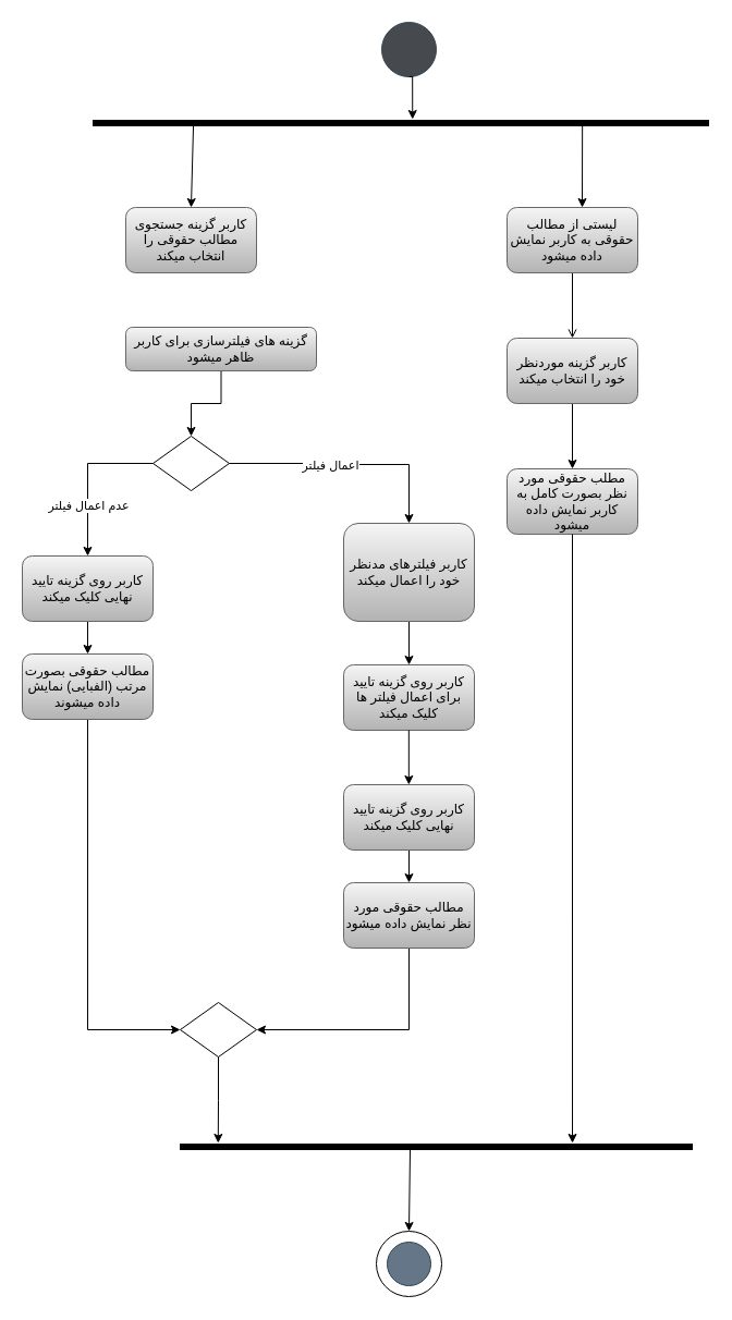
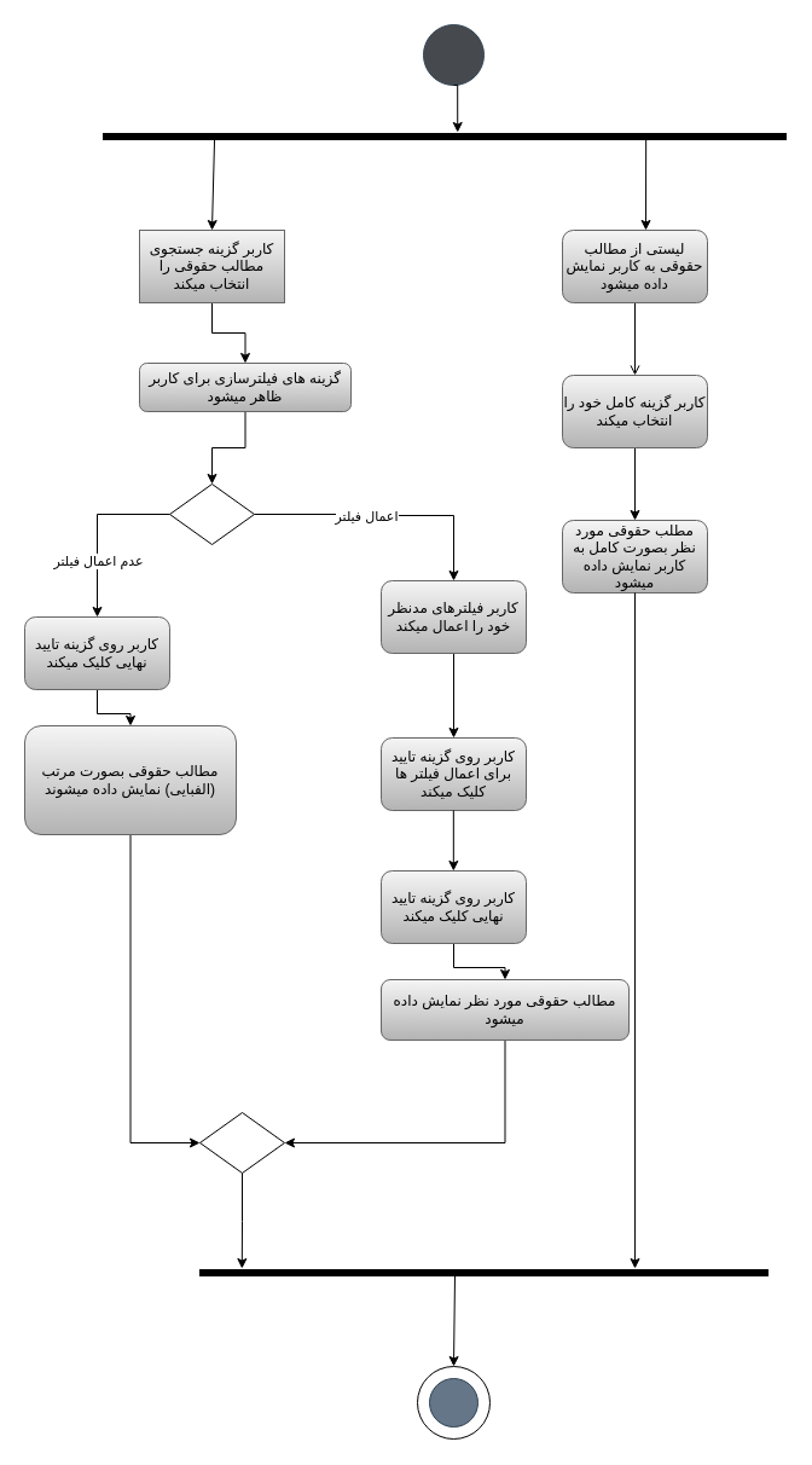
  <mxCell id="0" />
  <mxCell id="1" parent="0" />
- <mxCell id="3" value="کاربر گزینه جستجوی مطالب حقوقی را انتخاب میکند" style="rounded=1;whiteSpace=wrap;html=1;fillColor=#f5f5f5;gradientColor=#b3b3b3;strokeColor=#666666;" parent="1" vertex="1"><mxGeometry x="115" y="190" width="120" height="60" as="geometry" /></mxCell>
+ <mxCell id="2" style="edgeStyle=orthogonalEdgeStyle;rounded=0;orthogonalLoop=1;jettySize=auto;html=1;exitX=0.5;exitY=1;exitDx=0;exitDy=0;entryX=0.5;entryY=0;entryDx=0;entryDy=0;" parent="1" source="3" target="6" edge="1"><mxGeometry relative="1" as="geometry" /></mxCell>
+ <mxCell id="3" value="کاربر گزینه جستجوی مطالب حقوقی را انتخاب میکند" style="whiteSpace=wrap;html=1;fillColor=#f5f5f5;gradientColor=#b3b3b3;strokeColor=#666666;rounded=0;" parent="1" vertex="1"><mxGeometry x="115" y="190" width="120" height="60" as="geometry" /></mxCell>
  <mxCell id="4" value="" style="ellipse;whiteSpace=wrap;html=1;aspect=fixed;fillColor=light-dark(#464a4e, #7d8c9b);strokeColor=#314354;fontColor=#ffffff;" parent="1" vertex="1"><mxGeometry x="350" width="50" height="50" as="geometry" y="20" /></mxCell>
  <mxCell id="5" style="edgeStyle=orthogonalEdgeStyle;rounded=0;orthogonalLoop=1;jettySize=auto;html=1;exitX=0.5;exitY=1;exitDx=0;exitDy=0;entryX=0.5;entryY=0;entryDx=0;entryDy=0;" parent="1" source="6" target="11" edge="1"><mxGeometry relative="1" as="geometry" /></mxCell>
  <mxCell id="6" value="گزینه های فیلترسازی برای کاربر ظاهر میشود" style="rounded=1;whiteSpace=wrap;html=1;fillColor=#f5f5f5;gradientColor=#b3b3b3;strokeColor=#666666;" parent="1" vertex="1"><mxGeometry x="115" y="300" width="175" height="40" as="geometry" /></mxCell>
  <mxCell id="7" style="edgeStyle=orthogonalEdgeStyle;rounded=0;orthogonalLoop=1;jettySize=auto;html=1;exitX=1;exitY=0.5;exitDx=0;exitDy=0;entryX=0.5;entryY=0;entryDx=0;entryDy=0;" parent="1" source="11" target="13" edge="1"><mxGeometry relative="1" as="geometry"><mxPoint x="375" y="425" as="targetPoint" /><Array as="points"><mxPoint x="293" y="425" /><mxPoint x="293" y="426" /><mxPoint x="375" y="426" /></Array></mxGeometry></mxCell>
  <mxCell id="8" value="اعمال فیلتر" style="edgeLabel;html=1;align=center;verticalAlign=middle;resizable=0;points=[];" parent="7" vertex="1" connectable="0"><mxGeometry x="-0.154" relative="1" as="geometry"><mxPoint as="offset" /></mxGeometry></mxCell>
  <mxCell id="9" style="edgeStyle=orthogonalEdgeStyle;rounded=0;orthogonalLoop=1;jettySize=auto;html=1;exitX=0;exitY=0.5;exitDx=0;exitDy=0;entryX=0.5;entryY=0;entryDx=0;entryDy=0;" parent="1" source="11" target="21" edge="1"><mxGeometry relative="1" as="geometry" /></mxCell>
  <mxCell id="10" value="عدم اعمال فیلتر" style="edgeLabel;html=1;align=center;verticalAlign=middle;resizable=0;points=[];" parent="9" vertex="1" connectable="0"><mxGeometry x="0.353" relative="1" as="geometry"><mxPoint as="offset" /></mxGeometry></mxCell>
  <mxCell id="11" value="" style="rhombus;whiteSpace=wrap;html=1;" parent="1" vertex="1"><mxGeometry x="140" y="400" width="70" height="50" as="geometry" /></mxCell>
  <mxCell id="12" style="edgeStyle=orthogonalEdgeStyle;rounded=0;orthogonalLoop=1;jettySize=auto;html=1;exitX=0.5;exitY=1;exitDx=0;exitDy=0;" parent="1" source="13" target="14" edge="1"><mxGeometry relative="1" as="geometry" /></mxCell>
- <mxCell id="13" value="کاربر فیلترهای مدنظر خود را اعمال میکند" style="rounded=1;whiteSpace=wrap;html=1;fillColor=#f5f5f5;gradientColor=#b3b3b3;strokeColor=#666666;" parent="1" vertex="1"><mxGeometry x="315" y="480" width="120" height="90" as="geometry" /></mxCell>
+ <mxCell id="13" value="کاربر فیلترهای مدنظر خود را اعمال میکند" style="rounded=1;whiteSpace=wrap;html=1;fillColor=#f5f5f5;gradientColor=#b3b3b3;strokeColor=#666666;" parent="1" vertex="1"><mxGeometry x="315" y="480" width="120" height="60" as="geometry" /></mxCell>
  <mxCell id="14" value="کاربر روی گزینه تایید برای اعمال فیلتر ها کلیک میکند" style="rounded=1;whiteSpace=wrap;html=1;fillColor=#f5f5f5;gradientColor=#b3b3b3;strokeColor=#666666;" parent="1" vertex="1"><mxGeometry x="315" y="610" width="120" height="60" as="geometry" /></mxCell>
  <mxCell id="15" style="edgeStyle=orthogonalEdgeStyle;rounded=0;orthogonalLoop=1;jettySize=auto;html=1;exitX=0.5;exitY=1;exitDx=0;exitDy=0;" parent="1" edge="1"><mxGeometry relative="1" as="geometry"><mxPoint x="374.84" y="720" as="targetPoint" /><mxPoint x="374.84" y="670" as="sourcePoint" /></mxGeometry></mxCell>
  <mxCell id="16" style="edgeStyle=orthogonalEdgeStyle;rounded=0;orthogonalLoop=1;jettySize=auto;html=1;exitX=0.5;exitY=1;exitDx=0;exitDy=0;entryX=0.5;entryY=0;entryDx=0;entryDy=0;" parent="1" source="17" target="19" edge="1"><mxGeometry relative="1" as="geometry" /></mxCell>
  <mxCell id="17" value="کاربر روی گزینه تایید نهایی کلیک میکند" style="rounded=1;whiteSpace=wrap;html=1;fillColor=#f5f5f5;gradientColor=#b3b3b3;strokeColor=#666666;" parent="1" vertex="1"><mxGeometry x="315" y="720" width="120" height="60" as="geometry" /></mxCell>
  <mxCell id="18" style="edgeStyle=orthogonalEdgeStyle;rounded=0;orthogonalLoop=1;jettySize=auto;html=1;exitX=0.5;exitY=1;exitDx=0;exitDy=0;entryX=1;entryY=0.5;entryDx=0;entryDy=0;" parent="1" source="19" target="24" edge="1"><mxGeometry relative="1" as="geometry" /></mxCell>
- <mxCell id="19" value="مطالب حقوقی مورد نظر نمایش داده میشود" style="rounded=1;whiteSpace=wrap;html=1;fillColor=#f5f5f5;gradientColor=#b3b3b3;strokeColor=#666666;" parent="1" vertex="1"><mxGeometry x="315" y="810" width="120" height="60" as="geometry" /></mxCell>
+ <mxCell id="19" value="مطالب حقوقی مورد نظر نمایش داده میشود" style="rounded=1;whiteSpace=wrap;html=1;fillColor=#f5f5f5;gradientColor=#b3b3b3;strokeColor=#666666;" parent="1" vertex="1"><mxGeometry x="315" y="810" width="205" height="50" as="geometry" /></mxCell>
  <mxCell id="20" style="edgeStyle=orthogonalEdgeStyle;rounded=0;orthogonalLoop=1;jettySize=auto;html=1;exitX=0.5;exitY=1;exitDx=0;exitDy=0;entryX=0.5;entryY=0;entryDx=0;entryDy=0;" parent="1" source="21" target="23" edge="1"><mxGeometry relative="1" as="geometry" /></mxCell>
  <mxCell id="21" value="کاربر روی گزینه تایید نهایی کلیک میکند" style="rounded=1;whiteSpace=wrap;html=1;fillColor=#f5f5f5;gradientColor=#b3b3b3;strokeColor=#666666;" parent="1" vertex="1"><mxGeometry x="20" y="510" width="120" height="60" as="geometry" /></mxCell>
  <mxCell id="22" style="edgeStyle=orthogonalEdgeStyle;rounded=0;orthogonalLoop=1;jettySize=auto;html=1;exitX=0.5;exitY=1;exitDx=0;exitDy=0;entryX=0;entryY=0.5;entryDx=0;entryDy=0;" parent="1" source="23" target="24" edge="1"><mxGeometry relative="1" as="geometry" /></mxCell>
- <mxCell id="23" value="مطالب حقوقی بصورت مرتب (الفبایی) نمایش داده میشوند" style="rounded=1;whiteSpace=wrap;html=1;fillColor=#f5f5f5;gradientColor=#b3b3b3;strokeColor=#666666;" parent="1" vertex="1"><mxGeometry x="20" y="600" width="120" height="60" as="geometry" /></mxCell>
+ <mxCell id="23" value="مطالب حقوقی بصورت مرتب (الفبایی) نمایش داده میشوند" style="rounded=1;whiteSpace=wrap;html=1;fillColor=#f5f5f5;gradientColor=#b3b3b3;strokeColor=#666666;" parent="1" vertex="1"><mxGeometry x="20" y="600" width="175" height="90" as="geometry" /></mxCell>
  <mxCell id="24" value="" style="rhombus;whiteSpace=wrap;html=1;" parent="1" vertex="1"><mxGeometry x="165" y="920" width="70" height="50" as="geometry" /></mxCell>
  <mxCell id="25" value="" style="html=1;points=[];perimeter=orthogonalPerimeter;fillColor=strokeColor;direction=south;" vertex="1" parent="1"><mxGeometry x="85" y="110" width="565" height="5" as="geometry" /></mxCell>
  <mxCell id="26" style="edgeStyle=orthogonalEdgeStyle;rounded=0;orthogonalLoop=1;jettySize=auto;html=1;exitX=0.5;exitY=1;exitDx=0;exitDy=0;entryX=-0.2;entryY=0.481;entryDx=0;entryDy=0;entryPerimeter=0;" edge="1" parent="1" source="4" target="25"><mxGeometry relative="1" as="geometry" /></mxCell>
  <mxCell id="27" value="" style="endArrow=classic;html=1;rounded=0;exitX=0.6;exitY=0.837;exitDx=0;exitDy=0;exitPerimeter=0;entryX=0.5;entryY=0;entryDx=0;entryDy=0;" edge="1" parent="1" source="25" target="3"><mxGeometry width="50" height="50" relative="1" as="geometry"><mxPoint x="205" y="460" as="sourcePoint" /><mxPoint x="255" y="410" as="targetPoint" /></mxGeometry></mxCell>
  <mxCell id="28" style="edgeStyle=orthogonalEdgeStyle;rounded=0;orthogonalLoop=1;jettySize=auto;html=1;exitX=0.5;exitY=1;exitDx=0;exitDy=0;endArrow=open;" edge="1" parent="1" source="29" target="32"><mxGeometry relative="1" as="geometry" /></mxCell>
  <mxCell id="29" value="لیستی از مطالب حقوقی به کاربر نمایش داده میشود" style="rounded=1;whiteSpace=wrap;html=1;fillColor=#f5f5f5;gradientColor=#b3b3b3;strokeColor=#666666;" vertex="1" parent="1"><mxGeometry x="465" y="190" width="120" height="60" as="geometry" /></mxCell>
  <mxCell id="30" value="" style="endArrow=classic;html=1;rounded=0;exitX=0.8;exitY=0.205;exitDx=0;exitDy=0;exitPerimeter=0;" edge="1" parent="1" source="25"><mxGeometry width="50" height="50" relative="1" as="geometry"><mxPoint x="555" y="460" as="sourcePoint" /><mxPoint x="534" y="190" as="targetPoint" /></mxGeometry></mxCell>
  <mxCell id="31" style="edgeStyle=orthogonalEdgeStyle;rounded=0;orthogonalLoop=1;jettySize=auto;html=1;exitX=0.5;exitY=1;exitDx=0;exitDy=0;entryX=0.5;entryY=0;entryDx=0;entryDy=0;" edge="1" parent="1" source="32" target="33"><mxGeometry relative="1" as="geometry" /></mxCell>
- <mxCell id="32" value="کاربر گزینه موردنظر خود را انتخاب میکند" style="rounded=1;whiteSpace=wrap;html=1;fillColor=#f5f5f5;gradientColor=#b3b3b3;strokeColor=#666666;" vertex="1" parent="1"><mxGeometry x="465" y="310" width="120" height="60" as="geometry" /></mxCell>
+ <mxCell id="32" value="کاربر گزینه کامل خود را انتخاب میکند" style="rounded=1;whiteSpace=wrap;html=1;fillColor=#f5f5f5;gradientColor=#b3b3b3;strokeColor=#666666;" vertex="1" parent="1"><mxGeometry x="465" y="310" width="120" height="60" as="geometry" /></mxCell>
  <mxCell id="33" value="مطلب حقوقی مورد نظر بصورت کامل به کاربر نمایش داده میشود" style="rounded=1;whiteSpace=wrap;html=1;fillColor=#f5f5f5;gradientColor=#b3b3b3;strokeColor=#666666;" vertex="1" parent="1"><mxGeometry x="465" y="430" width="120" height="60" as="geometry" /></mxCell>
  <mxCell id="34" value="" style="html=1;points=[];perimeter=orthogonalPerimeter;fillColor=strokeColor;direction=south;" vertex="1" parent="1"><mxGeometry x="165" y="1050" width="470" height="5" as="geometry" /></mxCell>
  <mxCell id="35" style="edgeStyle=orthogonalEdgeStyle;rounded=0;orthogonalLoop=1;jettySize=auto;html=1;exitX=0.5;exitY=1;exitDx=0;exitDy=0;entryX=-0.2;entryY=0.234;entryDx=0;entryDy=0;entryPerimeter=0;" edge="1" parent="1" source="33" target="34"><mxGeometry relative="1" as="geometry" /></mxCell>
  <mxCell id="36" style="edgeStyle=orthogonalEdgeStyle;rounded=0;orthogonalLoop=1;jettySize=auto;html=1;exitX=0.5;exitY=1;exitDx=0;exitDy=0;entryX=-0.2;entryY=0.926;entryDx=0;entryDy=0;entryPerimeter=0;" edge="1" parent="1" source="24" target="34"><mxGeometry relative="1" as="geometry" /></mxCell>
  <mxCell id="37" value="" style="ellipse;whiteSpace=wrap;html=1;aspect=fixed;" vertex="1" parent="1"><mxGeometry x="345" y="1130" width="60" height="60" as="geometry" /></mxCell>
  <mxCell id="38" value="" style="ellipse;whiteSpace=wrap;html=1;aspect=fixed;fillColor=#647687;fontColor=#ffffff;strokeColor=#314354;" vertex="1" parent="1"><mxGeometry x="355" y="1140" width="40" height="40" as="geometry" /></mxCell>
  <mxCell id="39" value="" style="endArrow=classic;html=1;rounded=0;exitX=0.8;exitY=0.551;exitDx=0;exitDy=0;exitPerimeter=0;entryX=0.5;entryY=0;entryDx=0;entryDy=0;" edge="1" parent="1" source="34" target="37"><mxGeometry width="50" height="50" relative="1" as="geometry"><mxPoint x="555" y="1040" as="sourcePoint" /><mxPoint x="605" y="990" as="targetPoint" /></mxGeometry></mxCell>
